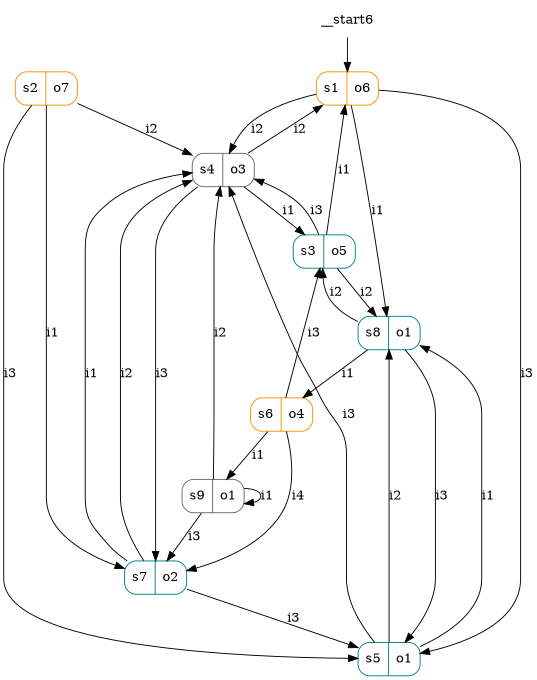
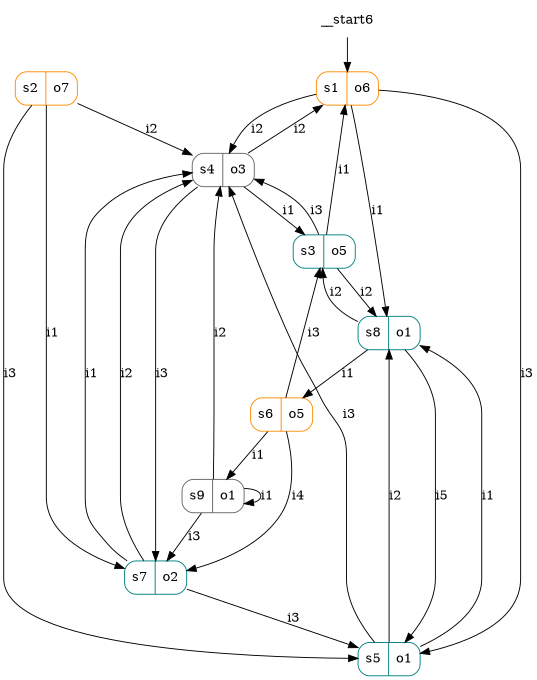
  digraph {
    node [color=darkorange shape=record style=rounded]
    n1 [label="s1|o6"]
    n2 [color=gray40 label="s4|o3"]
    n3 [color=teal label="s5|o1"]
    n4 [color=teal label="s8|o1"]
    n5 [color=teal label="s7|o2"]
    n6 [color=teal label="s3|o5"]
-   n7 [label="s6|o4"]
+   n7 [label="s6|o5"]
    n8 [label="s2|o7"]
    n9 [color=gray40 label="s9|o1"]
    n10 [label=__start6 shape=none style=""]
    n1 -> n2 [label=i2]
    n1 -> n3 [label=i3]
    n1 -> n4 [label=i1]
    n2 -> n1 [label=i2]
    n2 -> n5 [label=i3]
    n2 -> n6 [label=i1]
    n3 -> n2 [label=i3]
    n3 -> n4 [label=i1]
    n3 -> n4 [label=i2]
-   n4 -> n3 [label=i3]
+   n4 -> n3 [label=i5]
    n4 -> n6 [label=i2]
    n4 -> n7 [label=i1]
    n5 -> n2 [label=i1]
    n5 -> n2 [label=i2]
    n5 -> n3 [label=i3]
    n6 -> n1 [label=i1]
    n6 -> n2 [label=i3]
    n6 -> n4 [label=i2]
    n7 -> n5 [label=i4]
    n7 -> n6 [label=i3]
    n7 -> n9 [label=i1]
    n8 -> n2 [label=i2]
    n8 -> n3 [label=i3]
    n8 -> n5 [label=i1]
    n9 -> n2 [label=i2]
    n9 -> n5 [label=i3]
    n9 -> n9 [label=i1]
    n10 -> n1
  }
